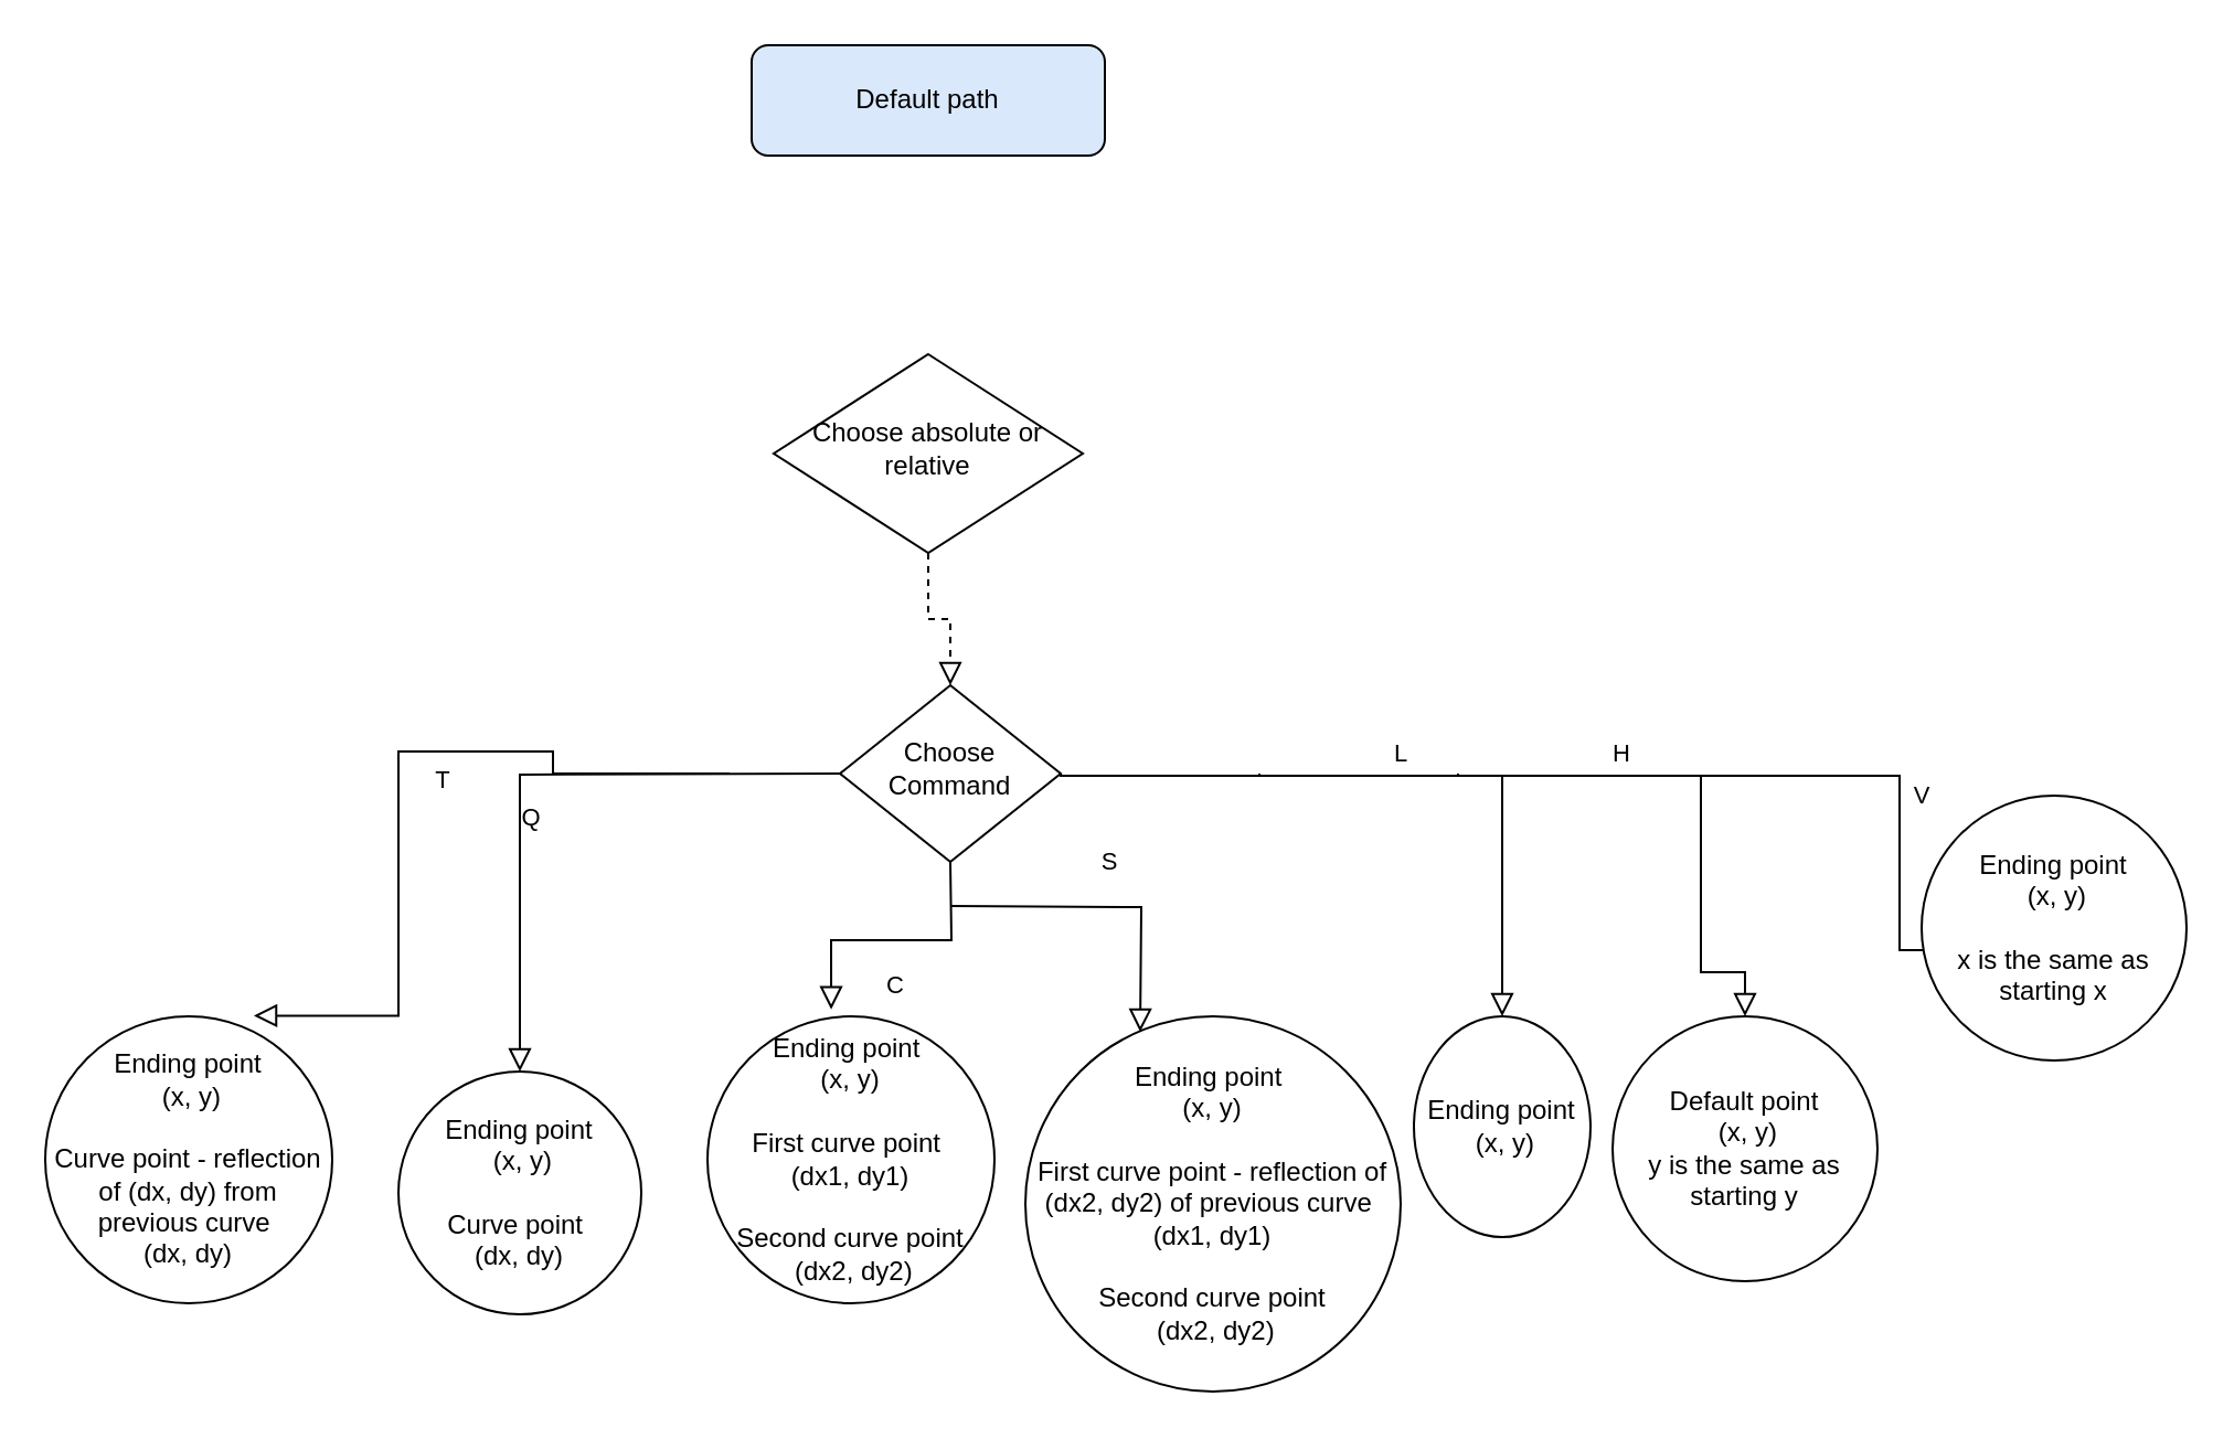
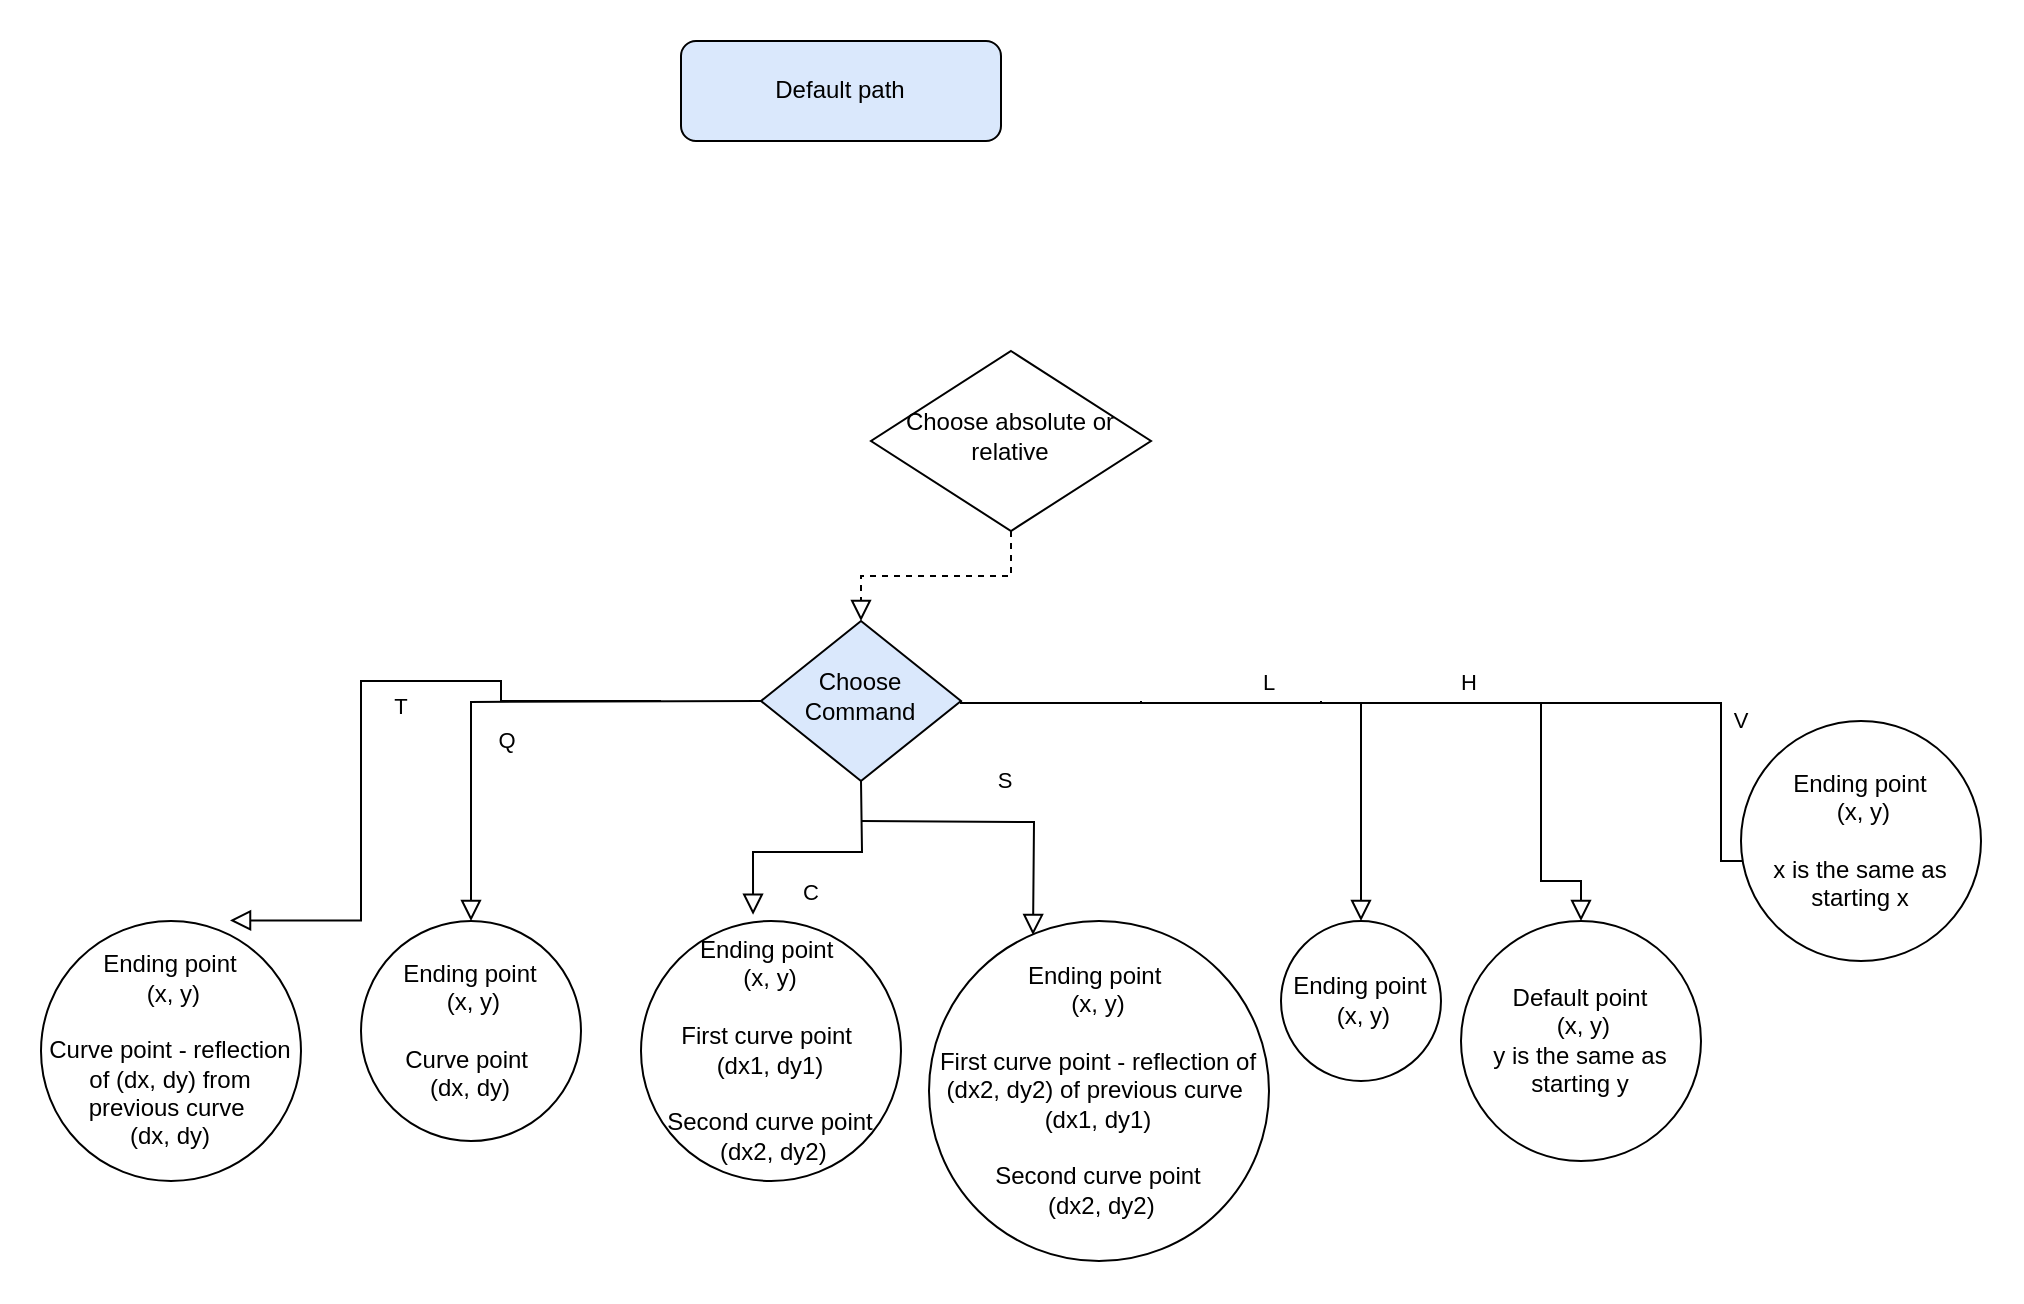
  <mxCell id="0" />
  <mxCell id="1" parent="0" />
  <mxCell id="2" value="" style="rounded=0;html=1;jettySize=auto;orthogonalLoop=1;fontSize=11;endArrow=block;endFill=0;endSize=8;strokeWidth=1;shadow=0;labelBackgroundColor=none;edgeStyle=orthogonalEdgeStyle;exitX=0.5;exitY=1;exitDx=0;exitDy=0;dashed=1;" parent="1" source="19" target="6" edge="1"><mxGeometry relative="1" as="geometry"><mxPoint x="420" y="260" as="sourcePoint" /></mxGeometry></mxCell>
  <mxCell id="3" value="Default path" style="rounded=1;whiteSpace=wrap;html=1;fontSize=12;glass=0;strokeWidth=1;shadow=0;fillColor=#dae8fc;" parent="1" vertex="1"><mxGeometry x="340" y="20" width="160" height="50" as="geometry" /></mxCell>
  <mxCell id="4" value="C" style="rounded=0;html=1;jettySize=auto;orthogonalLoop=1;fontSize=11;endArrow=block;endFill=0;endSize=8;strokeWidth=1;shadow=0;labelBackgroundColor=none;edgeStyle=orthogonalEdgeStyle;entryX=0.431;entryY=-0.024;entryDx=0;entryDy=0;entryPerimeter=0;" parent="1" target="10" edge="1"><mxGeometry y="20" relative="1" as="geometry"><mxPoint as="offset" /><mxPoint x="430" y="390" as="sourcePoint" /><mxPoint x="470" y="470" as="targetPoint" /></mxGeometry></mxCell>
  <mxCell id="5" value="L" style="edgeStyle=orthogonalEdgeStyle;rounded=0;html=1;jettySize=auto;orthogonalLoop=1;fontSize=11;endArrow=block;endFill=0;endSize=8;strokeWidth=1;shadow=0;labelBackgroundColor=none;entryX=0.5;entryY=0;entryDx=0;entryDy=0;" parent="1" target="9" edge="1"><mxGeometry y="10" relative="1" as="geometry"><mxPoint as="offset" /><mxPoint x="480" y="350" as="sourcePoint" /><mxPoint x="590" y="360" as="targetPoint" /><Array as="points"><mxPoint x="680" y="351" /></Array></mxGeometry></mxCell>
- <mxCell id="6" value="Choose Command" style="rhombus;whiteSpace=wrap;html=1;shadow=0;fontFamily=Helvetica;fontSize=12;align=center;strokeWidth=1;spacing=6;spacingTop=-4;" parent="1" vertex="1"><mxGeometry x="380" y="310" width="100" height="80" as="geometry" /></mxCell>
+ <mxCell id="6" value="Choose Command" style="rhombus;whiteSpace=wrap;html=1;shadow=0;fontFamily=Helvetica;fontSize=12;align=center;strokeWidth=1;spacing=6;spacingTop=-4;fillColor=#dae8fc;" parent="1" vertex="1"><mxGeometry x="380" y="310" width="100" height="80" as="geometry" /></mxCell>
  <mxCell id="7" value="Q" style="rounded=0;html=1;jettySize=auto;orthogonalLoop=1;fontSize=11;endArrow=block;endFill=0;endSize=8;strokeWidth=1;shadow=0;labelBackgroundColor=none;edgeStyle=orthogonalEdgeStyle;exitX=0;exitY=0.5;exitDx=0;exitDy=0;" edge="1" parent="1" target="8"><mxGeometry y="20" relative="1" as="geometry"><mxPoint as="offset" /><mxPoint x="380" y="350" as="sourcePoint" /><mxPoint x="330" y="440" as="targetPoint" /></mxGeometry></mxCell>
- <mxCell id="8" value="Ending point&lt;div&gt;&amp;nbsp;(x, y)&lt;div&gt;&lt;br&gt;&lt;div&gt;Curve point&amp;nbsp;&lt;/div&gt;&lt;div&gt;(dx, dy)&lt;/div&gt;&lt;/div&gt;&lt;/div&gt;" style="ellipse;whiteSpace=wrap;html=1;aspect=fixed;" vertex="1" parent="1"><mxGeometry x="180" y="485" width="110" height="110" as="geometry" /></mxCell>
- <mxCell id="9" value="Ending point&lt;div&gt;&amp;nbsp;(x, y)&lt;/div&gt;" style="ellipse;whiteSpace=wrap;html=1;aspect=fixed;" vertex="1" parent="1"><mxGeometry x="640" y="460" width="80" height="100" as="geometry" /></mxCell>
+ <mxCell id="8" value="Ending point&lt;div&gt;&amp;nbsp;(x, y)&lt;div&gt;&lt;br&gt;&lt;div&gt;Curve point&amp;nbsp;&lt;/div&gt;&lt;div&gt;(dx, dy)&lt;/div&gt;&lt;/div&gt;&lt;/div&gt;" style="ellipse;whiteSpace=wrap;html=1;aspect=fixed;" vertex="1" parent="1"><mxGeometry x="180" y="460" width="110" height="110" as="geometry" /></mxCell>
+ <mxCell id="9" value="Ending point&lt;div&gt;&amp;nbsp;(x, y)&lt;/div&gt;" style="ellipse;whiteSpace=wrap;html=1;aspect=fixed;" vertex="1" parent="1"><mxGeometry x="640" y="460" width="80" height="80" as="geometry" /></mxCell>
  <mxCell id="10" value="Ending point&amp;nbsp;&lt;div&gt;(x, y)&lt;div&gt;&lt;br&gt;&lt;/div&gt;&lt;div&gt;First curve point&amp;nbsp;&lt;/div&gt;&lt;div&gt;(dx1, dy1)&lt;/div&gt;&lt;div&gt;&lt;br&gt;&lt;/div&gt;&lt;div&gt;Second&amp;nbsp;&lt;span style=&quot;background-color: initial;&quot;&gt;curve point&lt;/span&gt;&lt;/div&gt;&lt;div&gt;&lt;span style=&quot;background-color: initial;&quot;&gt;&amp;nbsp;(dx2, dy2)&lt;/span&gt;&lt;/div&gt;&lt;/div&gt;" style="ellipse;whiteSpace=wrap;html=1;aspect=fixed;" vertex="1" parent="1"><mxGeometry x="320" y="460" width="130" height="130" as="geometry" /></mxCell>
  <mxCell id="11" value="Ending point&amp;nbsp;&lt;div&gt;(x, y)&lt;div&gt;&lt;br&gt;&lt;/div&gt;&lt;div&gt;First curve point - reflection of (dx2, dy2) of previous curve&amp;nbsp;&lt;/div&gt;&lt;div&gt;(dx1, dy1)&lt;/div&gt;&lt;div&gt;&lt;br&gt;&lt;/div&gt;&lt;div&gt;Second&amp;nbsp;&lt;span style=&quot;background-color: initial;&quot;&gt;curve point&lt;/span&gt;&lt;/div&gt;&lt;div&gt;&lt;span style=&quot;background-color: initial;&quot;&gt;&amp;nbsp;(dx2, dy2)&lt;/span&gt;&lt;/div&gt;&lt;/div&gt;" style="ellipse;whiteSpace=wrap;html=1;aspect=fixed;" vertex="1" parent="1"><mxGeometry x="464" y="460" width="170" height="170" as="geometry" /></mxCell>
  <mxCell id="12" value="T" style="rounded=0;html=1;jettySize=auto;orthogonalLoop=1;fontSize=11;endArrow=block;endFill=0;endSize=8;strokeWidth=1;shadow=0;labelBackgroundColor=none;edgeStyle=orthogonalEdgeStyle;entryX=0.727;entryY=-0.002;entryDx=0;entryDy=0;entryPerimeter=0;" edge="1" parent="1" target="13"><mxGeometry y="20" relative="1" as="geometry"><mxPoint as="offset" /><mxPoint x="330" y="350" as="sourcePoint" /><mxPoint x="180" y="440" as="targetPoint" /><Array as="points"><mxPoint x="250" y="350" /><mxPoint x="250" y="340" /><mxPoint x="180" y="340" /><mxPoint x="180" y="460" /></Array></mxGeometry></mxCell>
  <mxCell id="13" value="Ending point&lt;div&gt;&amp;nbsp;(x, y)&lt;div&gt;&lt;br&gt;&lt;div&gt;Curve point - reflection of (dx, dy) from previous curve&amp;nbsp;&lt;/div&gt;&lt;div&gt;(dx, dy)&lt;/div&gt;&lt;/div&gt;&lt;/div&gt;" style="ellipse;whiteSpace=wrap;html=1;aspect=fixed;" vertex="1" parent="1"><mxGeometry x="20" y="460" width="130" height="130" as="geometry" /></mxCell>
  <mxCell id="14" value="S" style="rounded=0;html=1;jettySize=auto;orthogonalLoop=1;fontSize=11;endArrow=block;endFill=0;endSize=8;strokeWidth=1;shadow=0;labelBackgroundColor=none;edgeStyle=orthogonalEdgeStyle;entryX=0.431;entryY=-0.024;entryDx=0;entryDy=0;entryPerimeter=0;" edge="1" parent="1"><mxGeometry y="20" relative="1" as="geometry"><mxPoint as="offset" /><mxPoint x="430" y="410" as="sourcePoint" /><mxPoint x="516" y="467" as="targetPoint" /></mxGeometry></mxCell>
  <mxCell id="15" value="H" style="edgeStyle=orthogonalEdgeStyle;rounded=0;html=1;jettySize=auto;orthogonalLoop=1;fontSize=11;endArrow=block;endFill=0;endSize=8;strokeWidth=1;shadow=0;labelBackgroundColor=none;entryX=0.5;entryY=0;entryDx=0;entryDy=0;" edge="1" parent="1" target="16"><mxGeometry y="10" relative="1" as="geometry"><mxPoint as="offset" /><mxPoint x="570" y="350" as="sourcePoint" /><mxPoint x="680" y="360" as="targetPoint" /><Array as="points"><mxPoint x="770" y="351" /><mxPoint x="770" y="440" /><mxPoint x="790" y="440" /></Array></mxGeometry></mxCell>
  <mxCell id="16" value="Default point&lt;div&gt;&amp;nbsp;(x, y)&lt;/div&gt;&lt;div&gt;y is the same as starting y&lt;/div&gt;" style="ellipse;whiteSpace=wrap;html=1;aspect=fixed;" vertex="1" parent="1"><mxGeometry x="730" y="460" width="120" height="120" as="geometry" /></mxCell>
  <mxCell id="17" value="V" style="edgeStyle=orthogonalEdgeStyle;rounded=0;html=1;jettySize=auto;orthogonalLoop=1;fontSize=11;endArrow=block;endFill=0;endSize=8;strokeWidth=1;shadow=0;labelBackgroundColor=none;entryX=0.5;entryY=0;entryDx=0;entryDy=0;" edge="1" parent="1" target="18"><mxGeometry x="-0.001" y="10" relative="1" as="geometry"><mxPoint as="offset" /><mxPoint x="660" y="350" as="sourcePoint" /><mxPoint x="770" y="360" as="targetPoint" /><Array as="points"><mxPoint x="860" y="351" /><mxPoint x="860" y="430" /><mxPoint x="930" y="430" /></Array></mxGeometry></mxCell>
  <mxCell id="18" value="Ending point&lt;div&gt;&amp;nbsp;(x, y)&lt;/div&gt;&lt;div&gt;&lt;br class=&quot;Apple-interchange-newline&quot;&gt;x is the same as starting x&lt;br&gt;&lt;/div&gt;" style="ellipse;whiteSpace=wrap;html=1;aspect=fixed;" vertex="1" parent="1"><mxGeometry x="870" y="360" width="120" height="120" as="geometry" /></mxCell>
- <mxCell id="19" value="Choose absolute or relative" style="rhombus;whiteSpace=wrap;html=1;shadow=0;fontFamily=Helvetica;fontSize=12;align=center;strokeWidth=1;spacing=6;spacingTop=-4;" vertex="1" parent="1"><mxGeometry x="350" y="160" width="140" height="90" as="geometry" /></mxCell>
+ <mxCell id="19" value="Choose absolute or relative" style="rhombus;whiteSpace=wrap;html=1;shadow=0;fontFamily=Helvetica;fontSize=12;align=center;strokeWidth=1;spacing=6;spacingTop=-4;" vertex="1" parent="1"><mxGeometry x="435" y="175" width="140" height="90" as="geometry" /></mxCell>
